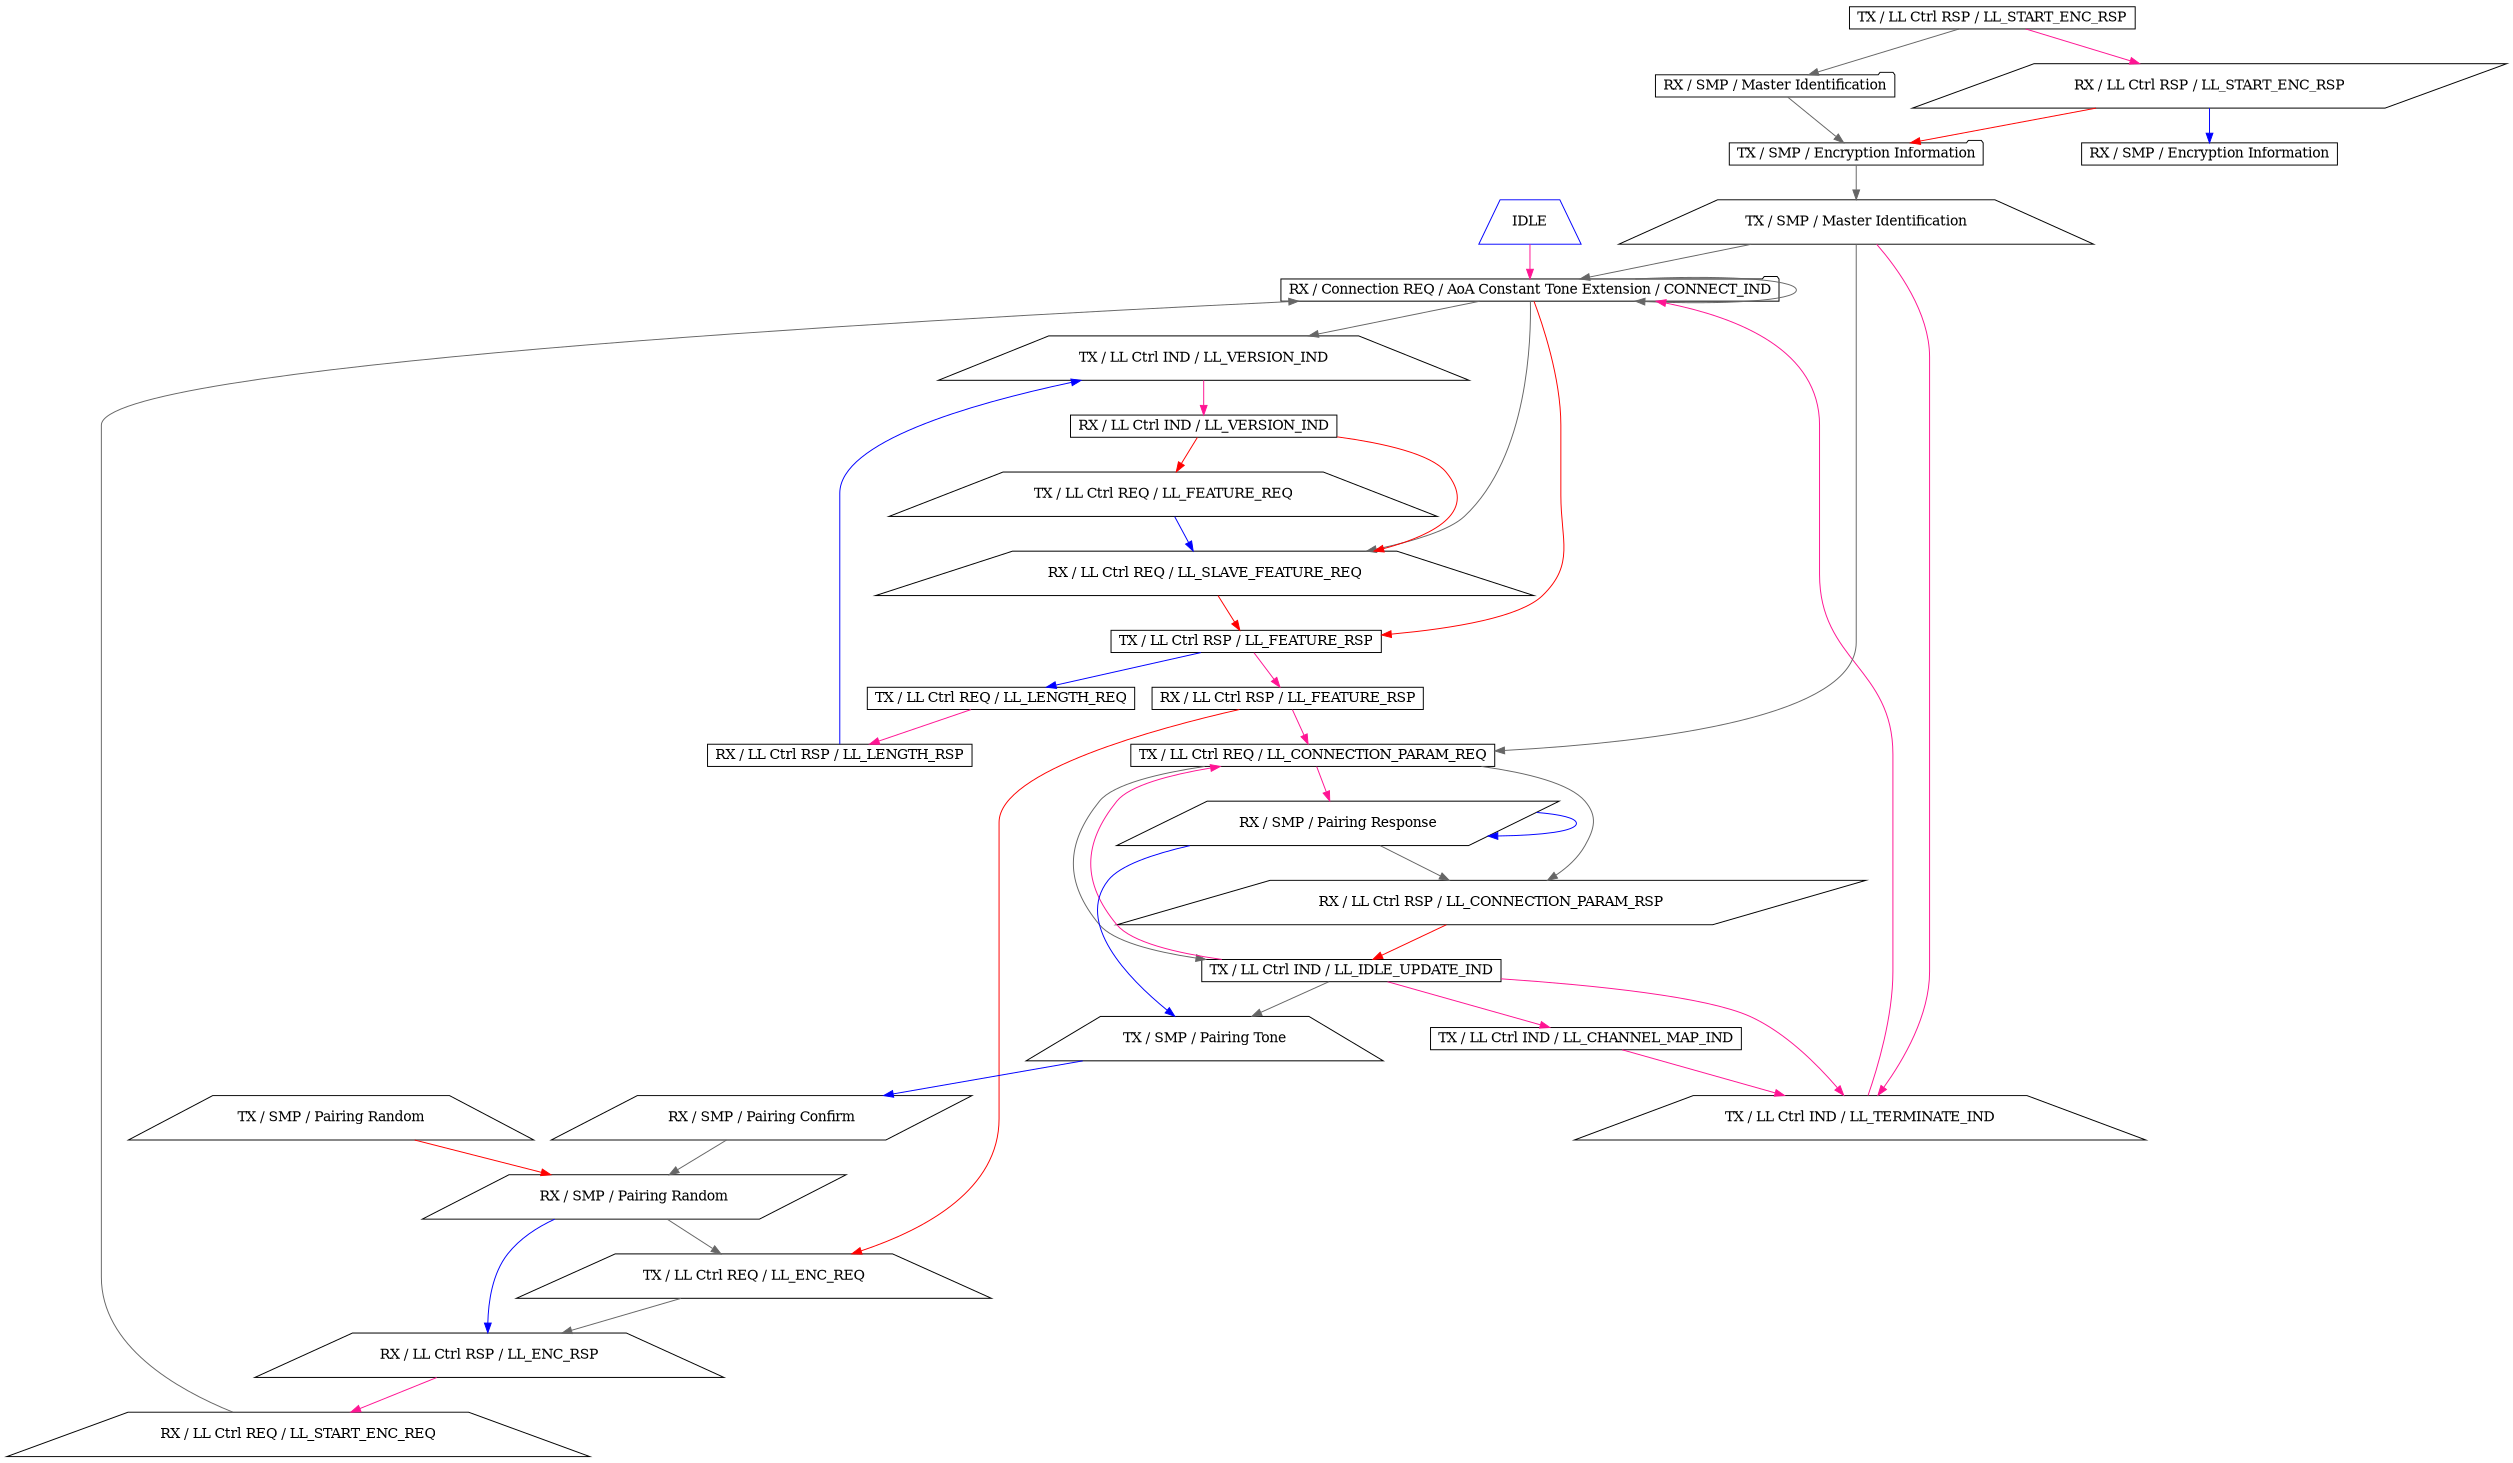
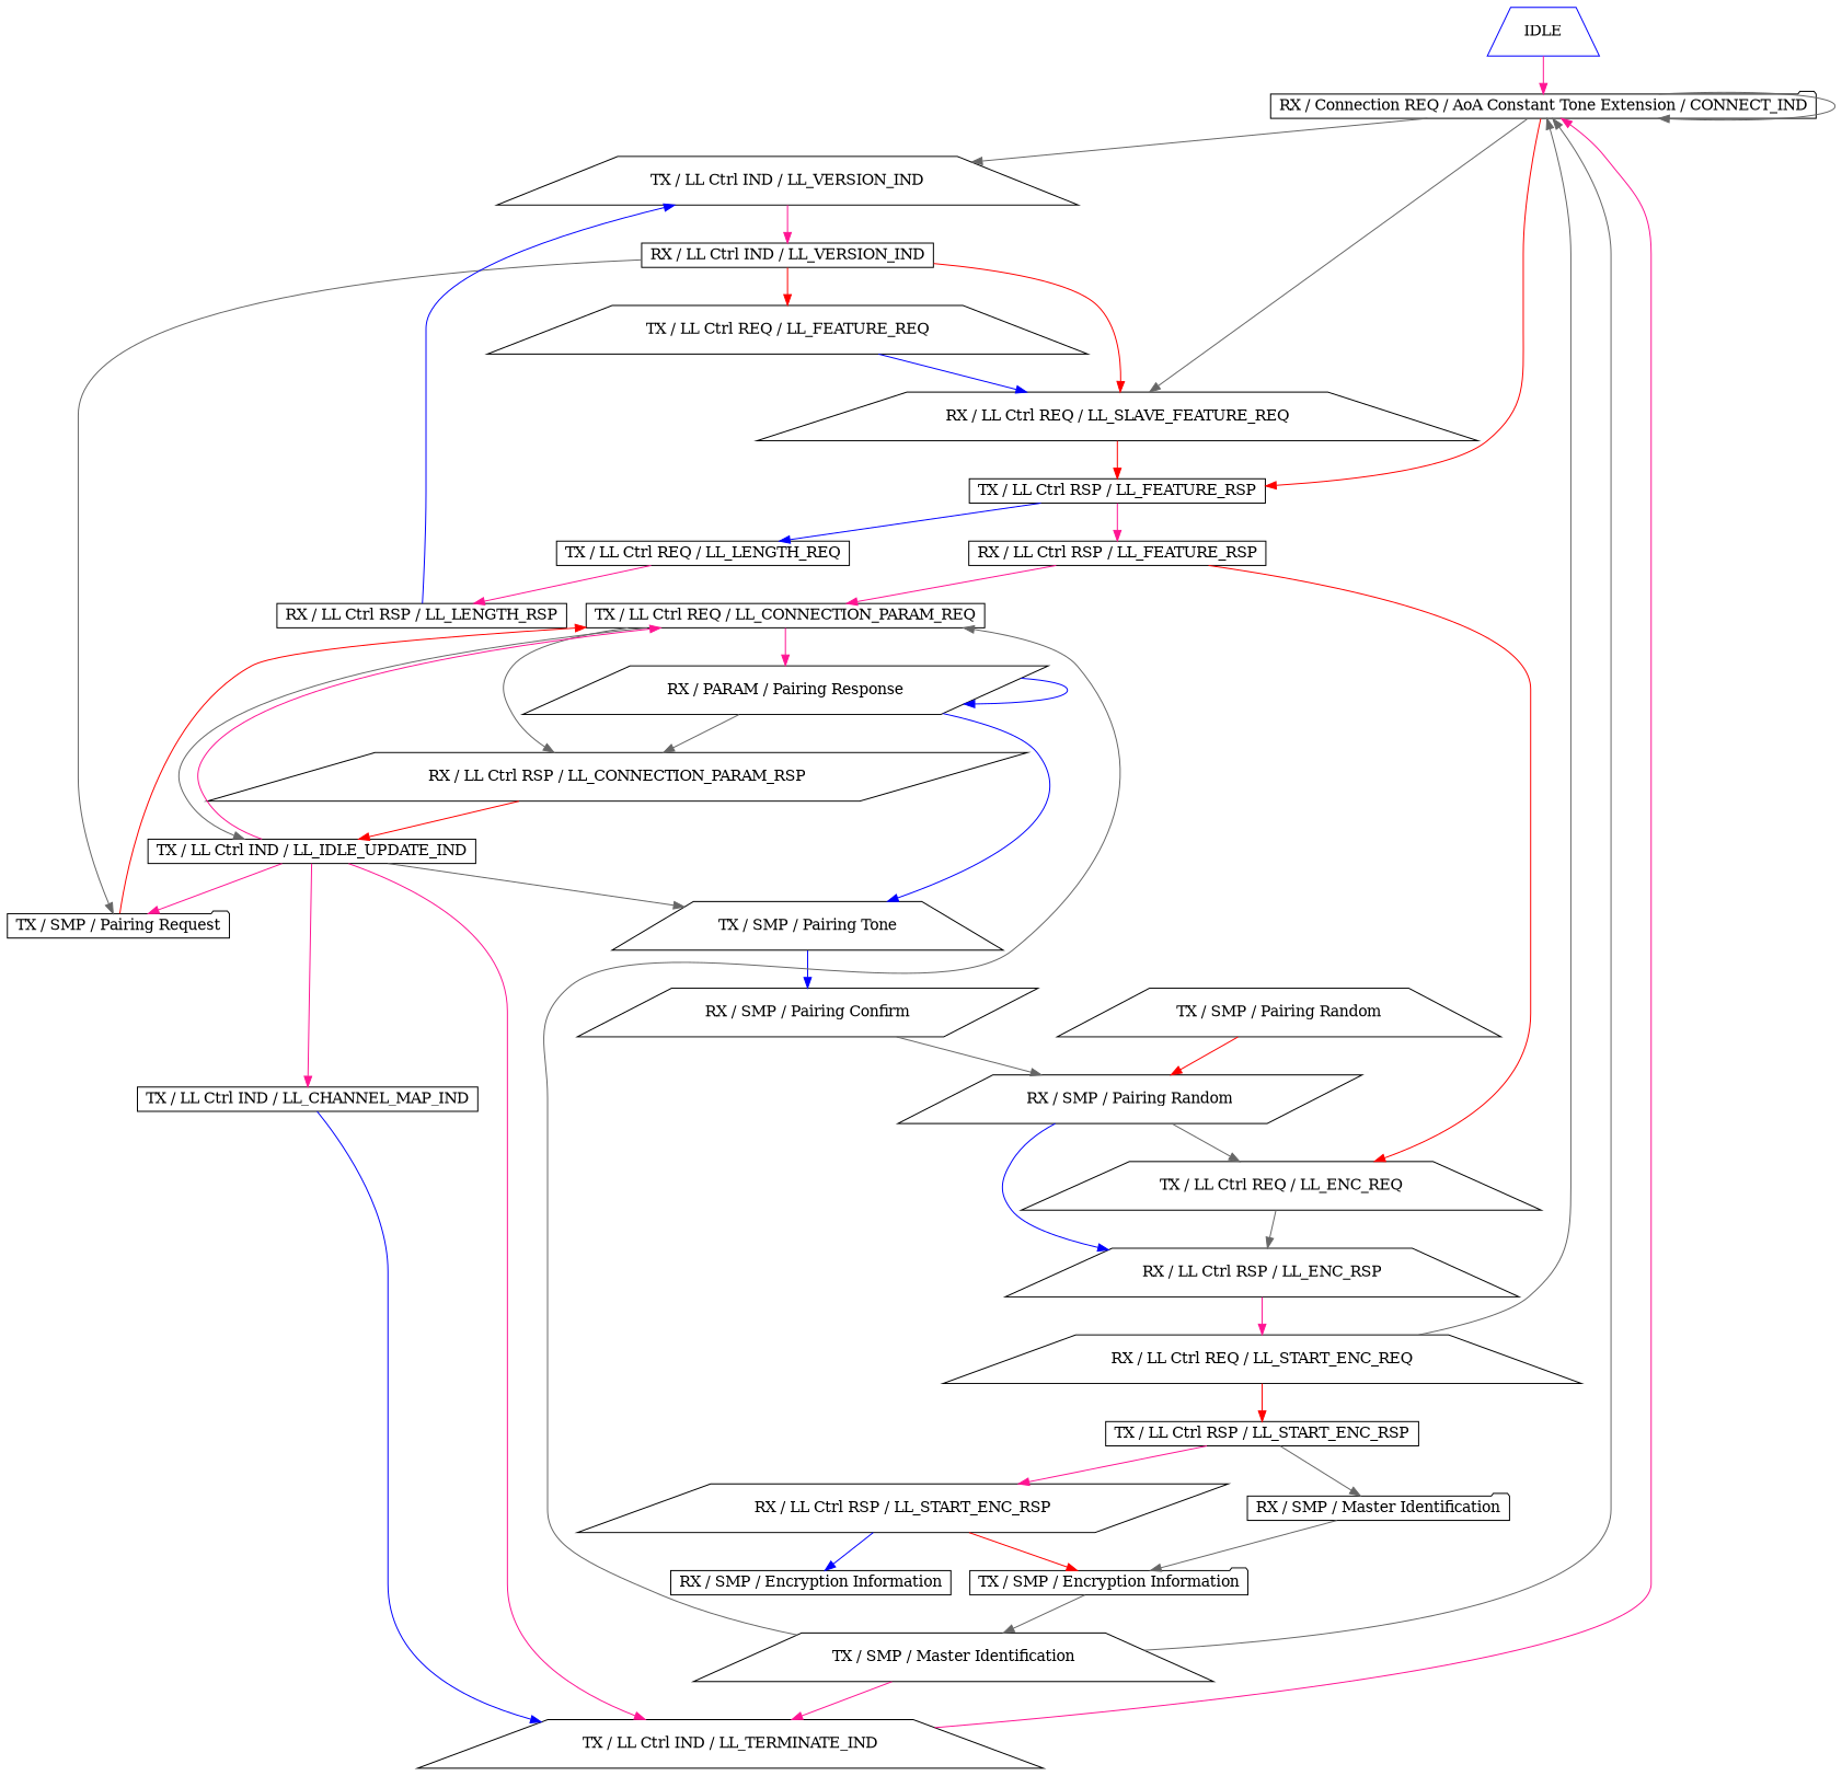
  digraph {
    node [shape=trapezium]
    edge [color=gray40]
    n1 [color=blue height=0.01 label=IDLE]
    n2 [height=0.01 label="RX / Connection REQ / AoA Constant Tone Extension / CONNECT_IND" shape=folder]
    n3 [height=0.01 label="TX / LL Ctrl IND / LL_VERSION_IND"]
    n4 [height=0.01 label="RX / LL Ctrl REQ / LL_SLAVE_FEATURE_REQ"]
    n5 [height=0.01 label="TX / LL Ctrl RSP / LL_FEATURE_RSP" shape=box]
    n6 [height=0.01 label="RX / LL Ctrl IND / LL_VERSION_IND" shape=box]
    n7 [height=0.01 label="RX / LL Ctrl RSP / LL_FEATURE_RSP" shape=box]
    n8 [height=0.01 label="TX / LL Ctrl REQ / LL_LENGTH_REQ" shape=box]
    n9 [height=0.01 label="TX / LL Ctrl REQ / LL_FEATURE_REQ"]
+   n10 [height=0.01 label="TX / SMP / Pairing Request" shape=folder]
    n11 [height=0.01 label="TX / LL Ctrl REQ / LL_CONNECTION_PARAM_REQ" shape=box]
    n12 [height=0.01 label="TX / LL Ctrl REQ / LL_ENC_REQ"]
    n13 [height=0.01 label="RX / LL Ctrl RSP / LL_LENGTH_RSP" shape=box]
    n14 [height=0.01 label="RX / LL Ctrl RSP / LL_CONNECTION_PARAM_RSP" shape=parallelogram]
    n15 [height=0.01 label="TX / LL Ctrl IND / LL_IDLE_UPDATE_IND" shape=box]
-   n16 [height=0.01 label="RX / SMP / Pairing Response" shape=parallelogram]
+   n16 [height=0.01 label="RX / PARAM / Pairing Response" shape=parallelogram]
    n17 [height=0.01 label="RX / LL Ctrl RSP / LL_ENC_RSP"]
    n18 [height=0.01 label="TX / LL Ctrl IND / LL_CHANNEL_MAP_IND" shape=box]
    n19 [height=0.01 label="TX / LL Ctrl IND / LL_TERMINATE_IND"]
    n20 [height=0.01 label="TX / SMP / Pairing Tone"]
    n21 [height=0.01 label="RX / SMP / Pairing Confirm" shape=parallelogram]
    n22 [height=0.01 label="RX / SMP / Pairing Random" shape=parallelogram]
    n23 [height=0.01 label="TX / SMP / Pairing Random"]
    n24 [height=0.01 label="RX / LL Ctrl REQ / LL_START_ENC_REQ"]
    n25 [height=0.01 label="TX / LL Ctrl RSP / LL_START_ENC_RSP" shape=box]
    n26 [height=0.01 label="RX / SMP / Master Identification" shape=folder]
    n27 [height=0.01 label="RX / LL Ctrl RSP / LL_START_ENC_RSP" shape=parallelogram]
    n28 [height=0.01 label="TX / SMP / Encryption Information" shape=folder]
    n29 [height=0.01 label="RX / SMP / Encryption Information" shape=box]
    n30 [height=0.01 label="TX / SMP / Master Identification"]
    n1 -> n2 [color=deeppink]
    n2 -> n2
    n2 -> n3
    n2 -> n4
    n2 -> n5 [color=red]
    n3 -> n6 [color=deeppink]
    n4 -> n5 [color=red]
    n5 -> n7 [color=deeppink]
    n5 -> n8 [color=blue]
    n6 -> n4 [color=red]
    n6 -> n9 [color=red]
+   n6 -> n10
    n7 -> n11 [color=deeppink]
    n7 -> n12 [color=red]
    n8 -> n13 [color=deeppink]
    n9 -> n4 [color=blue]
+   n10 -> n11 [color=red]
    n11 -> n14
    n11 -> n15
    n11 -> n16 [color=deeppink]
    n12 -> n17
    n13 -> n3 [color=blue]
    n14 -> n15 [color=red]
+   n15 -> n10 [color=deeppink]
    n15 -> n11 [color=deeppink]
    n15 -> n18 [color=deeppink]
    n15 -> n19 [color=deeppink]
    n15 -> n20
    n16 -> n14
    n16 -> n16 [color=blue]
    n16 -> n20 [color=blue]
    n17 -> n24 [color=deeppink]
-   n18 -> n19 [color=deeppink]
+   n18 -> n19 [color=blue]
    n19 -> n2 [color=deeppink]
    n20 -> n21 [color=blue]
    n21 -> n22
    n22 -> n12
    n22 -> n17 [color=blue]
    n23 -> n22 [color=red]
    n24 -> n2
+   n24 -> n25 [color=red]
    n25 -> n26
    n25 -> n27 [color=deeppink]
    n26 -> n28
    n27 -> n28 [color=red]
    n27 -> n29 [color=blue]
    n28 -> n30
    n30 -> n2
    n30 -> n11
    n30 -> n19 [color=deeppink]
  }
